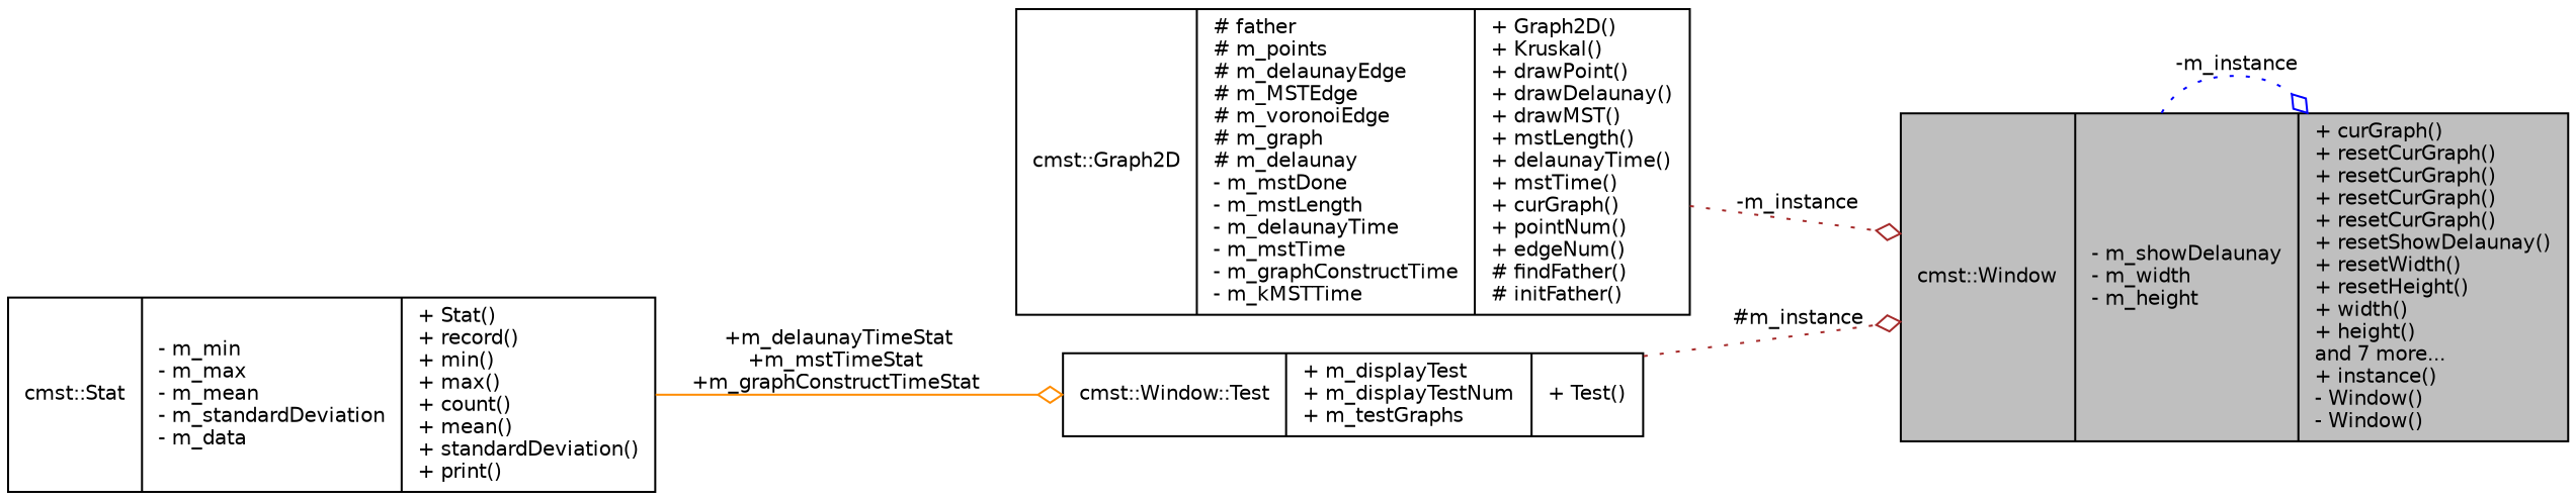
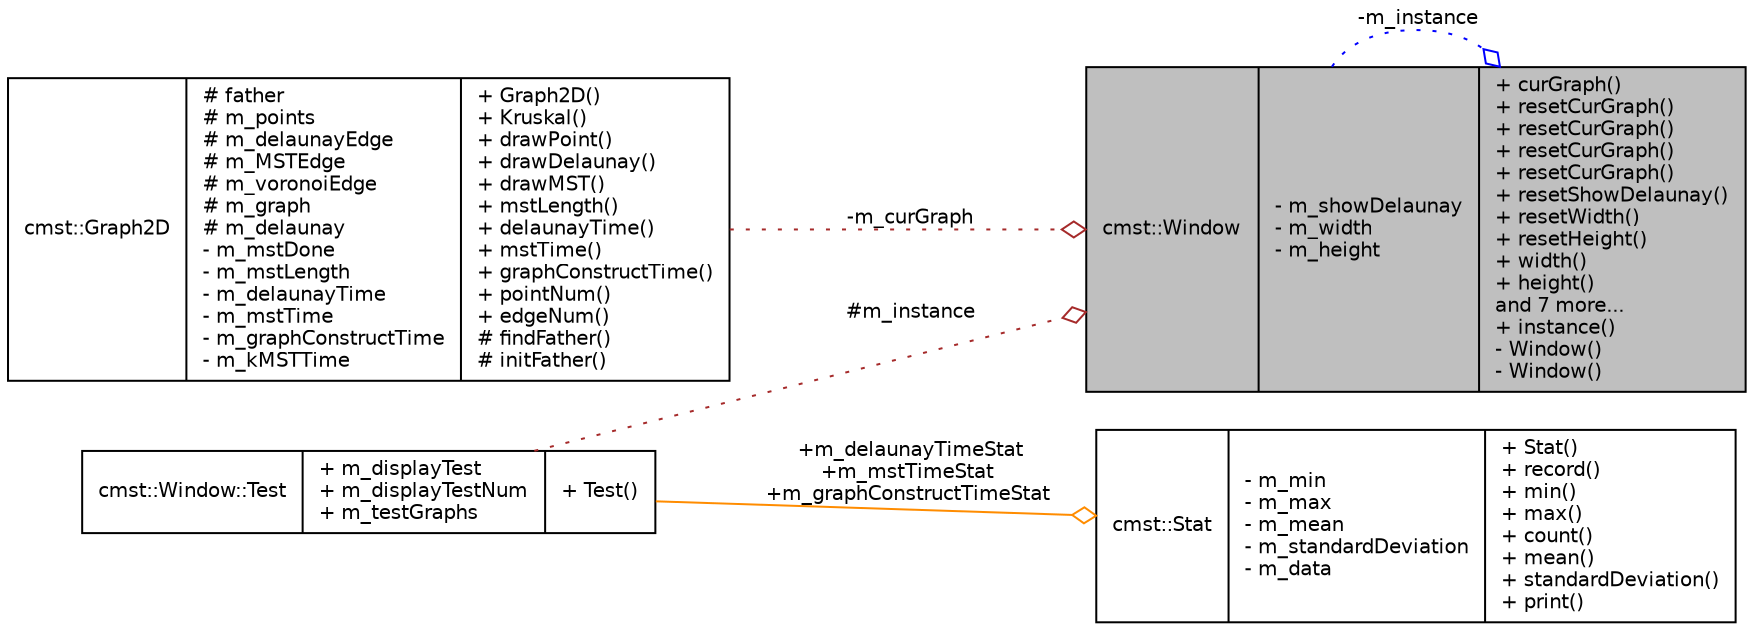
  digraph {
    rankdir=LR
    node [color=black fillcolor=white fontname=Helvetica fontsize=10 shape=record style=filled]
    edge [arrowhead=odiamond color=brown fontname=Helvetica fontsize=10 labelfontname=Helvetica labelfontsize=10 style=dotted]
    n1 [fillcolor=grey75 fontcolor=black height=0.2 label="{cmst::Window\n|- m_showDelaunay\l- m_width\l- m_height\l|+ curGraph()\l+ resetCurGraph()\l+ resetCurGraph()\l+ resetCurGraph()\l+ resetCurGraph()\l+ resetShowDelaunay()\l+ resetWidth()\l+ resetHeight()\l+ width()\l+ height()\land 7 more...\l+ instance()\l- Window()\l- Window()\l}" width=0.4]
-   n2 [height=0.2 label="{cmst::Graph2D\n|# father\l# m_points\l# m_delaunayEdge\l# m_MSTEdge\l# m_voronoiEdge\l# m_graph\l# m_delaunay\l- m_mstDone\l- m_mstLength\l- m_delaunayTime\l- m_mstTime\l- m_graphConstructTime\l- m_kMSTTime\l|+ Graph2D()\l+ Kruskal()\l+ drawPoint()\l+ drawDelaunay()\l+ drawMST()\l+ mstLength()\l+ delaunayTime()\l+ mstTime()\l+ curGraph()\l+ pointNum()\l+ edgeNum()\l# findFather()\l# initFather()\l}" width=0.4]
+   n2 [height=0.2 label="{cmst::Graph2D\n|# father\l# m_points\l# m_delaunayEdge\l# m_MSTEdge\l# m_voronoiEdge\l# m_graph\l# m_delaunay\l- m_mstDone\l- m_mstLength\l- m_delaunayTime\l- m_mstTime\l- m_graphConstructTime\l- m_kMSTTime\l|+ Graph2D()\l+ Kruskal()\l+ drawPoint()\l+ drawDelaunay()\l+ drawMST()\l+ mstLength()\l+ delaunayTime()\l+ mstTime()\l+ graphConstructTime()\l+ pointNum()\l+ edgeNum()\l# findFather()\l# initFather()\l}" width=0.4]
    n3 [height=0.2 label="{cmst::Window::Test\n|+ m_displayTest\l+ m_displayTestNum\l+ m_testGraphs\l|+ Test()\l}" width=0.4]
    n4 [height=0.2 label="{cmst::Stat\n|- m_min\l- m_max\l- m_mean\l- m_standardDeviation\l- m_data\l|+ Stat()\l+ record()\l+ min()\l+ max()\l+ count()\l+ mean()\l+ standardDeviation()\l+ print()\l}" width=0.4]
    n1 -> n1 [color=blue label=" -m_instance"]
-   n2 -> n1 [label=" -m_instance"]
+   n2 -> n1 [label=" -m_curGraph"]
    n3 -> n1 [label=" #m_instance"]
-   n4 -> n3 [color=darkorange label=" +m_delaunayTimeStat\n+m_mstTimeStat\n+m_graphConstructTimeStat" style=solid]
+   n3 -> n4 [color=darkorange label=" +m_delaunayTimeStat\n+m_mstTimeStat\n+m_graphConstructTimeStat" style=solid]
  }
